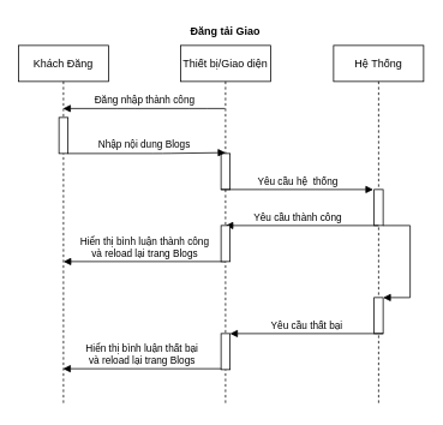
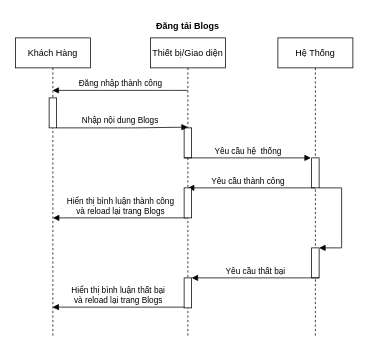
  <mxCell id="0" />
  <mxCell id="1" parent="0" />
- <mxCell id="2" value="Khách Đăng" style="shape=umlLifeline;perimeter=lifelinePerimeter;container=1;collapsible=0;recursiveResize=0;rounded=0;shadow=0;strokeWidth=1;" vertex="1" parent="1"><mxGeometry x="20" y="50" width="100" height="400" as="geometry" /></mxCell>
+ <mxCell id="2" value="Khách Hàng" style="shape=umlLifeline;perimeter=lifelinePerimeter;container=1;collapsible=0;recursiveResize=0;rounded=0;shadow=0;strokeWidth=1;" vertex="1" parent="1"><mxGeometry x="20" y="50" width="100" height="400" as="geometry" /></mxCell>
  <mxCell id="3" value="" style="points=[];perimeter=orthogonalPerimeter;rounded=0;shadow=0;strokeWidth=1;" vertex="1" parent="2"><mxGeometry x="45" y="80" width="10" height="40" as="geometry" /></mxCell>
  <mxCell id="4" value="Thiết bị/Giao diện" style="shape=umlLifeline;perimeter=lifelinePerimeter;container=1;collapsible=0;recursiveResize=0;rounded=0;shadow=0;strokeWidth=1;" vertex="1" parent="1"><mxGeometry x="200" y="50" width="100" height="400" as="geometry" /></mxCell>
  <mxCell id="5" value="" style="points=[];perimeter=orthogonalPerimeter;rounded=0;shadow=0;strokeWidth=1;" vertex="1" parent="4"><mxGeometry x="45" y="120" width="10" height="40" as="geometry" /></mxCell>
  <mxCell id="6" value="Nhập nội dung Blogs" style="verticalAlign=bottom;endArrow=block;shadow=0;strokeWidth=1;" edge="1" parent="1" source="3"><mxGeometry x="-0.029" y="1" relative="1" as="geometry"><mxPoint x="175" y="130" as="sourcePoint" /><mxPoint x="250" y="169" as="targetPoint" /><Array as="points"><mxPoint x="180" y="170" /></Array><mxPoint as="offset" /></mxGeometry></mxCell>
  <mxCell id="7" value="Hệ Thống" style="shape=umlLifeline;perimeter=lifelinePerimeter;container=1;collapsible=0;recursiveResize=0;rounded=0;shadow=0;strokeWidth=1;" vertex="1" parent="1"><mxGeometry x="370" y="50" width="100" height="400" as="geometry" /></mxCell>
  <mxCell id="8" value="" style="points=[];perimeter=orthogonalPerimeter;rounded=0;shadow=0;strokeWidth=1;" vertex="1" parent="7"><mxGeometry x="45" y="160" width="10" height="40" as="geometry" /></mxCell>
  <mxCell id="9" value="Yêu cầu hệ&amp;nbsp; thống" style="html=1;verticalAlign=bottom;endArrow=block;entryX=-0.1;entryY=0;entryDx=0;entryDy=0;entryPerimeter=0;" edge="1" parent="1" target="8"><mxGeometry x="0.006" width="80" relative="1" as="geometry"><mxPoint x="245" y="210" as="sourcePoint" /><mxPoint x="410" y="210" as="targetPoint" /><mxPoint as="offset" /></mxGeometry></mxCell>
  <mxCell id="10" value="Yêu cầu thành công" style="html=1;verticalAlign=bottom;endArrow=block;exitX=0.5;exitY=1;exitDx=0;exitDy=0;exitPerimeter=0;" edge="1" parent="1" source="8"><mxGeometry x="0.059" width="80" relative="1" as="geometry"><mxPoint x="335" y="250" as="sourcePoint" /><mxPoint x="250" y="250" as="targetPoint" /><mxPoint as="offset" /></mxGeometry></mxCell>
  <mxCell id="11" value="Hiển thị bình luận thành công&lt;br&gt;và reload lại trang Blogs" style="html=1;verticalAlign=bottom;endArrow=block;exitX=0.5;exitY=1;exitDx=0;exitDy=0;exitPerimeter=0;" edge="1" parent="1" source="12"><mxGeometry width="80" relative="1" as="geometry"><mxPoint x="240" y="290" as="sourcePoint" /><mxPoint x="70" y="290" as="targetPoint" /><mxPoint as="offset" /></mxGeometry></mxCell>
  <mxCell id="12" value="" style="points=[];perimeter=orthogonalPerimeter;rounded=0;shadow=0;strokeWidth=1;" vertex="1" parent="1"><mxGeometry x="245" y="250" width="10" height="40" as="geometry" /></mxCell>
  <mxCell id="13" value="" style="html=1;points=[];perimeter=orthogonalPerimeter;" vertex="1" parent="1"><mxGeometry x="415" y="330" width="10" height="40" as="geometry" /></mxCell>
  <mxCell id="14" value="" style="edgeStyle=orthogonalEdgeStyle;html=1;align=left;spacingLeft=2;endArrow=block;rounded=0;entryX=1;entryY=0;" edge="1" parent="1" target="13"><mxGeometry y="85" relative="1" as="geometry"><mxPoint x="425" y="250" as="sourcePoint" /><Array as="points"><mxPoint x="455" y="250" /><mxPoint x="455" y="330" /></Array><mxPoint as="offset" /></mxGeometry></mxCell>
  <mxCell id="15" value="Yêu cầu thất bại" style="html=1;verticalAlign=bottom;endArrow=block;exitX=0.5;exitY=1;exitDx=0;exitDy=0;exitPerimeter=0;" edge="1" parent="1"><mxGeometry width="80" relative="1" as="geometry"><mxPoint x="425" y="370" as="sourcePoint" /><mxPoint x="255" y="370" as="targetPoint" /><mxPoint as="offset" /></mxGeometry></mxCell>
  <mxCell id="16" value="" style="points=[];perimeter=orthogonalPerimeter;rounded=0;shadow=0;strokeWidth=1;" vertex="1" parent="1"><mxGeometry x="245" y="370" width="10" height="40" as="geometry" /></mxCell>
  <mxCell id="17" value="Hiển thị bình luận thất bại&lt;br&gt;và reload lại trang Blogs" style="html=1;verticalAlign=bottom;endArrow=block;exitX=0.5;exitY=1;exitDx=0;exitDy=0;exitPerimeter=0;" edge="1" parent="1" target="2"><mxGeometry width="80" relative="1" as="geometry"><mxPoint x="245" y="409" as="sourcePoint" /><mxPoint x="75" y="409" as="targetPoint" /><mxPoint as="offset" /></mxGeometry></mxCell>
- <mxCell id="18" value="Đăng tải Giao" style="text;align=center;fontStyle=1;verticalAlign=middle;spacingLeft=3;spacingRight=3;strokeColor=none;rotatable=0;points=[[0,0.5],[1,0.5]];portConstraint=eastwest;" vertex="1" parent="1"><mxGeometry x="210" y="20" width="80" height="26" as="geometry" /></mxCell>
+ <mxCell id="18" value="Đăng tải Blogs" style="text;align=center;fontStyle=1;verticalAlign=middle;spacingLeft=3;spacingRight=3;strokeColor=none;rotatable=0;points=[[0,0.5],[1,0.5]];portConstraint=eastwest;" vertex="1" parent="1"><mxGeometry x="210" y="20" width="80" height="26" as="geometry" /></mxCell>
  <mxCell id="19" value="Đăng nhập thành công" style="html=1;verticalAlign=bottom;endArrow=block;" edge="1" parent="1" source="4" target="2"><mxGeometry width="80" relative="1" as="geometry"><mxPoint x="255" y="120" as="sourcePoint" /><mxPoint x="75" y="120" as="targetPoint" /><mxPoint as="offset" /><Array as="points"><mxPoint x="220" y="120" /><mxPoint x="140" y="120" /></Array></mxGeometry></mxCell>
